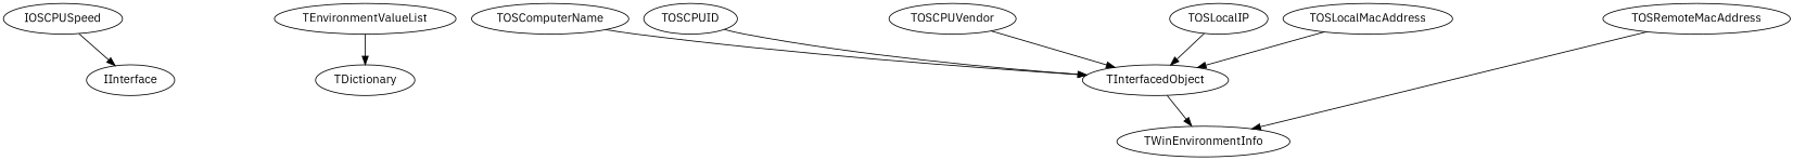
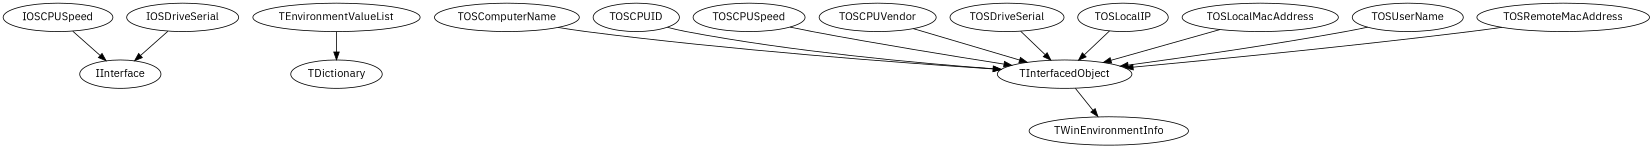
  digraph {
    fontname="IBM Plex Sans"
    node [fontname="IBM Plex Sans"]
    edge [fontname="IBM Plex Sans"]
    IOSCPUSpeed
    IInterface
+   IOSDriveSerial
    TEnvironmentValueList
    TDictionary
    TOSComputerName
    TInterfacedObject
    TWinEnvironmentInfo
    TOSCPUID
+   TOSCPUSpeed
    TOSCPUVendor
+   TOSDriveSerial
    TOSLocalIP
    TOSLocalMacAddress
    TOSRemoteMacAddress
+   TOSUserName
    IOSCPUSpeed -> IInterface
+   IOSDriveSerial -> IInterface
    TEnvironmentValueList -> TDictionary
    TOSComputerName -> TInterfacedObject
    TInterfacedObject -> TWinEnvironmentInfo
    TOSCPUID -> TInterfacedObject
+   TOSCPUSpeed -> TInterfacedObject
    TOSCPUVendor -> TInterfacedObject
+   TOSDriveSerial -> TInterfacedObject
    TOSLocalIP -> TInterfacedObject
    TOSLocalMacAddress -> TInterfacedObject
-   TOSRemoteMacAddress -> TWinEnvironmentInfo
+   TOSRemoteMacAddress -> TInterfacedObject
+   TOSUserName -> TInterfacedObject
  }
